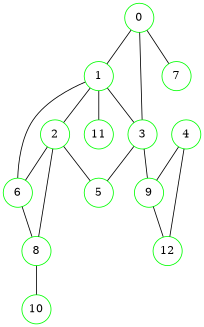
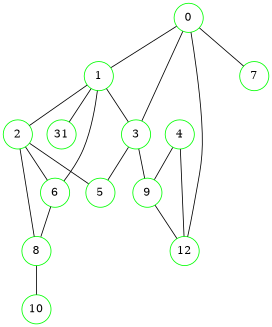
  graph {
    node [color=green fillcolor=white fixedsize=true shape=circle style=filled]
    0
    1
    3
    12
    7
    2
-   11
+   11 [label=31]
    6
    5
    9
    8
    10
    4
    0 -- 1
    0 -- 3
+   0 -- 12
    0 -- 7
    1 -- 3
    1 -- 2
    1 -- 11
    1 -- 6
    3 -- 5
    3 -- 9
    2 -- 6
    2 -- 5
    2 -- 8
    6 -- 8
    9 -- 12
    8 -- 10
    4 -- 12
    4 -- 9
  }
